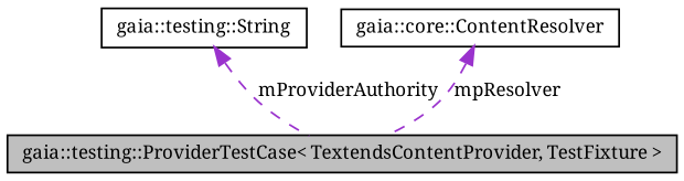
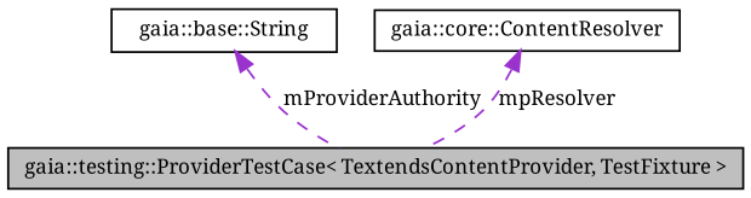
  digraph {
    fontname="Noto Serif"
    node [color=black fillcolor=white fontname="Noto Serif" fontsize=10 shape=record style=filled]
    edge [color=darkorchid3 dir=back fontname="Noto Serif" fontsize=10 labelfontname=Helvetica labelfontsize=10 style=dashed]
    n1 [fillcolor=grey75 fontcolor=black height=0.2 label="gaia::testing::ProviderTestCase\< TextendsContentProvider, TestFixture \>" width=0.4]
-   n2 [height=0.2 label="gaia::testing::String" width=0.4]
+   n2 [height=0.2 label="gaia::base::String" width=0.4]
    n3 [height=0.2 label="gaia::core::ContentResolver" width=0.4]
    n2 -> n1 [label=mProviderAuthority]
    n3 -> n1 [label=mpResolver]
  }
